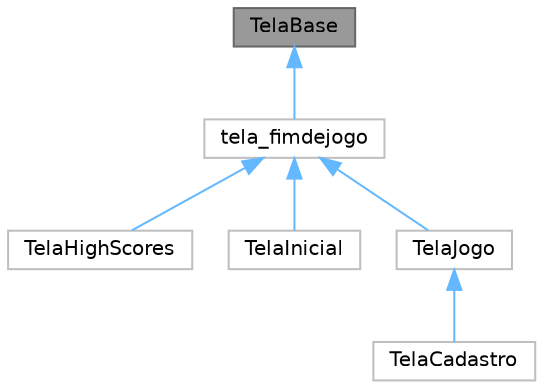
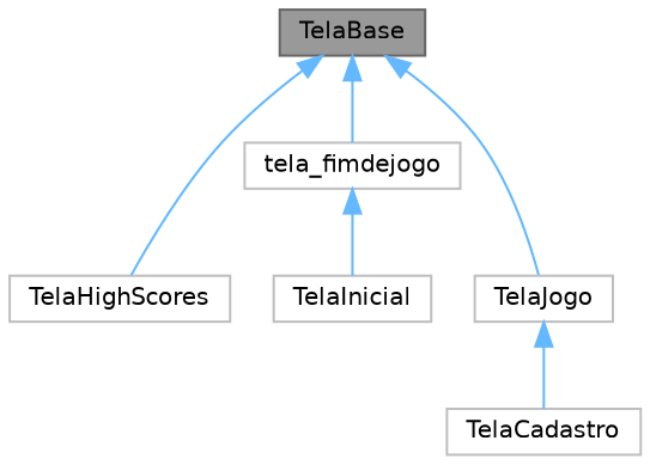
  digraph {
    node [color=grey75 fillcolor=white fontname=Helvetica fontsize=10 shape=box style=filled]
    edge [color=steelblue1 dir=back fontname=Helvetica fontsize=10 labelfontname=Helvetica labelfontsize=10 style=solid]
    n1 [color=gray40 fillcolor=grey60 fontcolor=black height=0.2 label=TelaBase width=0.4]
    n2 [height=0.2 label=TelaHighScores width=0.4]
    n3 [height=0.2 label=TelaJogo width=0.4]
    n4 [height=0.2 label=tela_fimdejogo width=0.4]
    n5 [height=0.2 label=TelaCadastro width=0.4]
    n6 [height=0.2 label=TelaInicial width=0.4]
-   n4 -> n2
-   n4 -> n3
+   n1 -> n2
+   n1 -> n3
    n1 -> n4
    n3 -> n5
    n4 -> n6
  }
